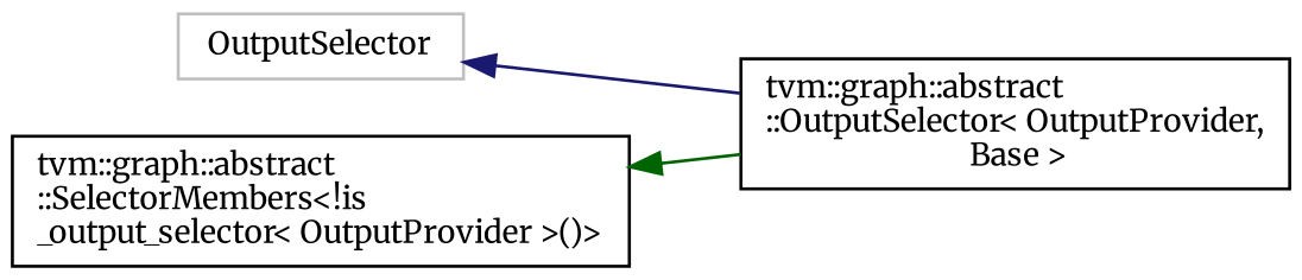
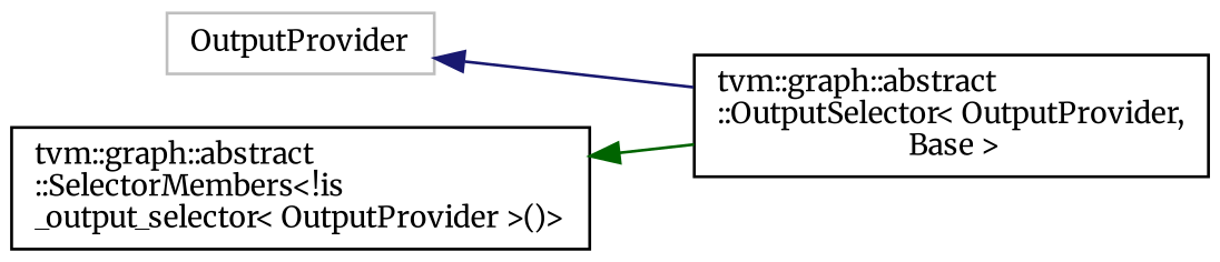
  digraph {
    rankdir=LR
    fontname=Merriweather
    node [color=black fillcolor=white fontname=Merriweather fontsize=10 shape=record style=filled]
    edge [dir=back fontname=Merriweather fontsize=10 labelfontname=Helvetica labelfontsize=10 style=solid]
-   n1 [color=grey75 height=0.2 label=OutputSelector width=0.4]
+   n1 [color=grey75 height=0.2 label=OutputProvider width=0.4]
    n2 [height=0.2 label="tvm::graph::abstract\l::OutputSelector\< OutputProvider,\l Base \>" width=0.4]
    n3 [height=0.2 label="tvm::graph::abstract\l::SelectorMembers\<!is\l_output_selector\< OutputProvider \>()\>" width=0.4]
    n1 -> n2 [color=midnightblue]
    n3 -> n2 [color=darkgreen]
  }
